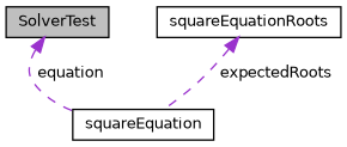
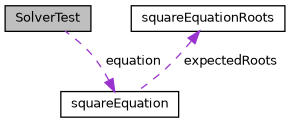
  digraph {
    node [color=black fillcolor=white fontname=Helvetica fontsize=10 shape=record style=filled]
    edge [color=darkorchid3 dir=back fontname=Helvetica fontsize=10 labelfontname=Helvetica labelfontsize=10 style=dashed]
    n1 [fillcolor=grey75 fontcolor=black height=0.2 label=SolverTest width=0.4]
    n2 [height=0.2 label=squareEquationRoots width=0.4]
    n3 [height=0.2 label=squareEquation width=0.4]
    n2 -> n3 [label=" expectedRoots"]
-   n1 -> n3 [label=" equation"]
+   n3 -> n1 [label=" equation"]
  }
